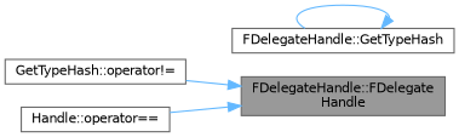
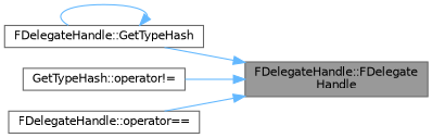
  digraph {
    rankdir=RL
    node [color=grey40 fillcolor=white fontname=Helvetica fontsize=10 shape=box style=filled]
    edge [color=steelblue1 dir=back fontname=Helvetica fontsize=10 labelfontname=Helvetica labelfontsize=10 style=solid]
    n1 [color=gray40 fillcolor=grey60 fontcolor=black height=0.2 label="FDelegateHandle::FDelegate\lHandle" width=0.4]
    n2 [height=0.2 label="FDelegateHandle::GetTypeHash" width=0.4]
    n3 [height=0.2 label="GetTypeHash::operator!=" width=0.4]
-   n4 [height=0.2 label="Handle::operator==" width=0.4]
+   n4 [height=0.2 label="FDelegateHandle::operator==" width=0.4]
+   n1 -> n2
    n1 -> n3
    n1 -> n4
    n2 -> n2
  }
